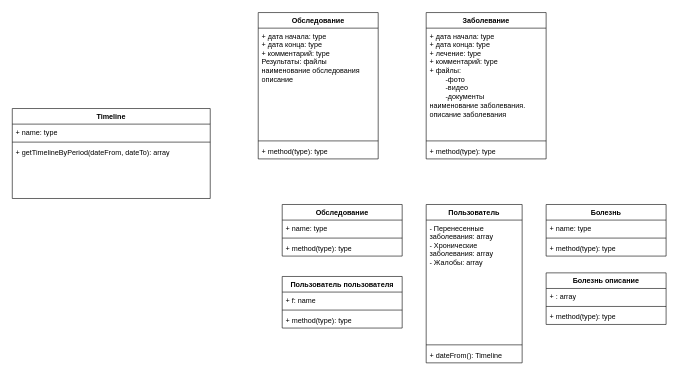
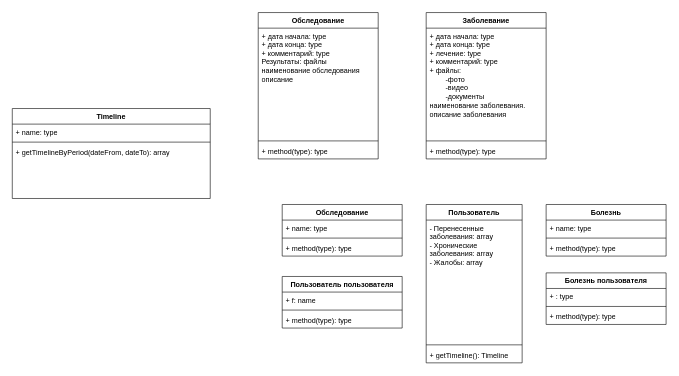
  <mxCell id="0" />
  <mxCell id="1" parent="0" />
  <mxCell id="2" value="Болезнь" style="swimlane;fontStyle=1;align=center;verticalAlign=top;childLayout=stackLayout;horizontal=1;startSize=26;horizontalStack=0;resizeParent=1;resizeParentMax=0;resizeLast=0;collapsible=1;marginBottom=0;whiteSpace=wrap;html=1;" parent="1" vertex="1"><mxGeometry x="910" y="340" width="200" height="86" as="geometry" /></mxCell>
  <mxCell id="3" value="+ name: type" style="text;strokeColor=none;fillColor=none;align=left;verticalAlign=top;spacingLeft=4;spacingRight=4;overflow=hidden;rotatable=0;points=[[0,0.5],[1,0.5]];portConstraint=eastwest;whiteSpace=wrap;html=1;" parent="2" vertex="1"><mxGeometry y="26" width="200" height="26" as="geometry" /></mxCell>
  <mxCell id="4" value="" style="line;strokeWidth=1;fillColor=none;align=left;verticalAlign=middle;spacingTop=-1;spacingLeft=3;spacingRight=3;rotatable=0;labelPosition=right;points=[];portConstraint=eastwest;strokeColor=inherit;" parent="2" vertex="1"><mxGeometry y="52" width="200" height="8" as="geometry" /></mxCell>
  <mxCell id="5" value="+ method(type): type" style="text;strokeColor=none;fillColor=none;align=left;verticalAlign=top;spacingLeft=4;spacingRight=4;overflow=hidden;rotatable=0;points=[[0,0.5],[1,0.5]];portConstraint=eastwest;whiteSpace=wrap;html=1;" parent="2" vertex="1"><mxGeometry y="60" width="200" height="26" as="geometry" /></mxCell>
  <mxCell id="6" value="Пользователь" style="swimlane;fontStyle=1;align=center;verticalAlign=top;childLayout=stackLayout;horizontal=1;startSize=26;horizontalStack=0;resizeParent=1;resizeParentMax=0;resizeLast=0;collapsible=1;marginBottom=0;whiteSpace=wrap;html=1;" parent="1" vertex="1"><mxGeometry x="710" y="340" width="160" height="264" as="geometry" /></mxCell>
  <mxCell id="7" value="- Перенесенные заболевания: array&lt;div&gt;- Хронические заболевания: array&lt;br&gt;&lt;/div&gt;&lt;div&gt;- Жалобы: array&lt;br&gt;&lt;/div&gt;" style="text;strokeColor=none;fillColor=none;align=left;verticalAlign=top;spacingLeft=4;spacingRight=4;overflow=hidden;rotatable=0;points=[[0,0.5],[1,0.5]];portConstraint=eastwest;whiteSpace=wrap;html=1;" parent="6" vertex="1"><mxGeometry y="26" width="160" height="204" as="geometry" /></mxCell>
  <mxCell id="8" value="" style="line;strokeWidth=1;fillColor=none;align=left;verticalAlign=middle;spacingTop=-1;spacingLeft=3;spacingRight=3;rotatable=0;labelPosition=right;points=[];portConstraint=eastwest;strokeColor=inherit;" parent="6" vertex="1"><mxGeometry y="230" width="160" height="8" as="geometry" /></mxCell>
- <mxCell id="9" value="+ dateFrom(): Timeline" style="text;strokeColor=none;fillColor=none;align=left;verticalAlign=top;spacingLeft=4;spacingRight=4;overflow=hidden;rotatable=0;points=[[0,0.5],[1,0.5]];portConstraint=eastwest;whiteSpace=wrap;html=1;" parent="6" vertex="1"><mxGeometry y="238" width="160" height="26" as="geometry" /></mxCell>
+ <mxCell id="9" value="+ getTimeline(): Timeline" style="text;strokeColor=none;fillColor=none;align=left;verticalAlign=top;spacingLeft=4;spacingRight=4;overflow=hidden;rotatable=0;points=[[0,0.5],[1,0.5]];portConstraint=eastwest;whiteSpace=wrap;html=1;" parent="6" vertex="1"><mxGeometry y="238" width="160" height="26" as="geometry" /></mxCell>
  <mxCell id="10" value="Обследование" style="swimlane;fontStyle=1;align=center;verticalAlign=top;childLayout=stackLayout;horizontal=1;startSize=26;horizontalStack=0;resizeParent=1;resizeParentMax=0;resizeLast=0;collapsible=1;marginBottom=0;whiteSpace=wrap;html=1;" parent="1" vertex="1"><mxGeometry x="470" y="340" width="200" height="86" as="geometry" /></mxCell>
  <mxCell id="11" value="+ name: type" style="text;strokeColor=none;fillColor=none;align=left;verticalAlign=top;spacingLeft=4;spacingRight=4;overflow=hidden;rotatable=0;points=[[0,0.5],[1,0.5]];portConstraint=eastwest;whiteSpace=wrap;html=1;" parent="10" vertex="1"><mxGeometry y="26" width="200" height="26" as="geometry" /></mxCell>
  <mxCell id="12" value="" style="line;strokeWidth=1;fillColor=none;align=left;verticalAlign=middle;spacingTop=-1;spacingLeft=3;spacingRight=3;rotatable=0;labelPosition=right;points=[];portConstraint=eastwest;strokeColor=inherit;" parent="10" vertex="1"><mxGeometry y="52" width="200" height="8" as="geometry" /></mxCell>
  <mxCell id="13" value="+ method(type): type" style="text;strokeColor=none;fillColor=none;align=left;verticalAlign=top;spacingLeft=4;spacingRight=4;overflow=hidden;rotatable=0;points=[[0,0.5],[1,0.5]];portConstraint=eastwest;whiteSpace=wrap;html=1;" parent="10" vertex="1"><mxGeometry y="60" width="200" height="26" as="geometry" /></mxCell>
  <mxCell id="14" value="Timeline" style="swimlane;fontStyle=1;align=center;verticalAlign=top;childLayout=stackLayout;horizontal=1;startSize=26;horizontalStack=0;resizeParent=1;resizeParentMax=0;resizeLast=0;collapsible=1;marginBottom=0;whiteSpace=wrap;html=1;" parent="1" vertex="1"><mxGeometry x="20" y="180" width="330" height="150" as="geometry" /></mxCell>
  <mxCell id="15" value="+ name: type" style="text;strokeColor=none;fillColor=none;align=left;verticalAlign=top;spacingLeft=4;spacingRight=4;overflow=hidden;rotatable=0;points=[[0,0.5],[1,0.5]];portConstraint=eastwest;whiteSpace=wrap;html=1;" parent="14" vertex="1"><mxGeometry y="26" width="330" height="26" as="geometry" /></mxCell>
  <mxCell id="16" value="" style="line;strokeWidth=1;fillColor=none;align=left;verticalAlign=middle;spacingTop=-1;spacingLeft=3;spacingRight=3;rotatable=0;labelPosition=right;points=[];portConstraint=eastwest;strokeColor=inherit;" parent="14" vertex="1"><mxGeometry y="52" width="330" height="8" as="geometry" /></mxCell>
  <mxCell id="17" value="+ getTimelineByPeriod(dateFrom, dateTo): array" style="text;strokeColor=none;fillColor=none;align=left;verticalAlign=top;spacingLeft=4;spacingRight=4;overflow=hidden;rotatable=0;points=[[0,0.5],[1,0.5]];portConstraint=eastwest;whiteSpace=wrap;html=1;" parent="14" vertex="1"><mxGeometry y="60" width="330" height="90" as="geometry" /></mxCell>
- <mxCell id="18" value="Болезнь описание" style="swimlane;fontStyle=1;align=center;verticalAlign=top;childLayout=stackLayout;horizontal=1;startSize=26;horizontalStack=0;resizeParent=1;resizeParentMax=0;resizeLast=0;collapsible=1;marginBottom=0;whiteSpace=wrap;html=1;" parent="1" vertex="1"><mxGeometry x="910" y="454" width="200" height="86" as="geometry" /></mxCell>
- <mxCell id="19" value="+ : array" style="text;strokeColor=none;fillColor=none;align=left;verticalAlign=top;spacingLeft=4;spacingRight=4;overflow=hidden;rotatable=0;points=[[0,0.5],[1,0.5]];portConstraint=eastwest;whiteSpace=wrap;html=1;" parent="18" vertex="1"><mxGeometry y="26" width="200" height="26" as="geometry" /></mxCell>
+ <mxCell id="18" value="Болезнь пользователя" style="swimlane;fontStyle=1;align=center;verticalAlign=top;childLayout=stackLayout;horizontal=1;startSize=26;horizontalStack=0;resizeParent=1;resizeParentMax=0;resizeLast=0;collapsible=1;marginBottom=0;whiteSpace=wrap;html=1;" parent="1" vertex="1"><mxGeometry x="910" y="454" width="200" height="86" as="geometry" /></mxCell>
+ <mxCell id="19" value="+ : type" style="text;strokeColor=none;fillColor=none;align=left;verticalAlign=top;spacingLeft=4;spacingRight=4;overflow=hidden;rotatable=0;points=[[0,0.5],[1,0.5]];portConstraint=eastwest;whiteSpace=wrap;html=1;" parent="18" vertex="1"><mxGeometry y="26" width="200" height="26" as="geometry" /></mxCell>
  <mxCell id="20" value="" style="line;strokeWidth=1;fillColor=none;align=left;verticalAlign=middle;spacingTop=-1;spacingLeft=3;spacingRight=3;rotatable=0;labelPosition=right;points=[];portConstraint=eastwest;strokeColor=inherit;" parent="18" vertex="1"><mxGeometry y="52" width="200" height="8" as="geometry" /></mxCell>
  <mxCell id="21" value="+ method(type): type" style="text;strokeColor=none;fillColor=none;align=left;verticalAlign=top;spacingLeft=4;spacingRight=4;overflow=hidden;rotatable=0;points=[[0,0.5],[1,0.5]];portConstraint=eastwest;whiteSpace=wrap;html=1;" parent="18" vertex="1"><mxGeometry y="60" width="200" height="26" as="geometry" /></mxCell>
  <mxCell id="22" value="Пользователь пользователя" style="swimlane;fontStyle=1;align=center;verticalAlign=top;childLayout=stackLayout;horizontal=1;startSize=26;horizontalStack=0;resizeParent=1;resizeParentMax=0;resizeLast=0;collapsible=1;marginBottom=0;whiteSpace=wrap;html=1;" parent="1" vertex="1"><mxGeometry x="470" y="460" width="200" height="86" as="geometry" /></mxCell>
  <mxCell id="23" value="+ f: name" style="text;strokeColor=none;fillColor=none;align=left;verticalAlign=top;spacingLeft=4;spacingRight=4;overflow=hidden;rotatable=0;points=[[0,0.5],[1,0.5]];portConstraint=eastwest;whiteSpace=wrap;html=1;" parent="22" vertex="1"><mxGeometry y="26" width="200" height="26" as="geometry" /></mxCell>
  <mxCell id="24" value="" style="line;strokeWidth=1;fillColor=none;align=left;verticalAlign=middle;spacingTop=-1;spacingLeft=3;spacingRight=3;rotatable=0;labelPosition=right;points=[];portConstraint=eastwest;strokeColor=inherit;" parent="22" vertex="1"><mxGeometry y="52" width="200" height="8" as="geometry" /></mxCell>
  <mxCell id="25" value="+ method(type): type" style="text;strokeColor=none;fillColor=none;align=left;verticalAlign=top;spacingLeft=4;spacingRight=4;overflow=hidden;rotatable=0;points=[[0,0.5],[1,0.5]];portConstraint=eastwest;whiteSpace=wrap;html=1;" parent="22" vertex="1"><mxGeometry y="60" width="200" height="26" as="geometry" /></mxCell>
  <mxCell id="26" value="Заболевание" style="swimlane;fontStyle=1;align=center;verticalAlign=top;childLayout=stackLayout;horizontal=1;startSize=26;horizontalStack=0;resizeParent=1;resizeParentMax=0;resizeLast=0;collapsible=1;marginBottom=0;whiteSpace=wrap;html=1;" parent="1" vertex="1"><mxGeometry x="710" y="20" width="200" height="244" as="geometry" /></mxCell>
  <mxCell id="27" value="&lt;div&gt;+ дата начала: type&lt;br&gt;&lt;/div&gt;&lt;div&gt;+ дата конца: type&lt;br&gt;&lt;/div&gt;&lt;div&gt;+ лечение: type&lt;br&gt;&lt;/div&gt;&lt;div&gt;+ комментарий: type&lt;br&gt;&lt;/div&gt;&lt;div&gt;+ файлы:&lt;/div&gt;&lt;div&gt;&lt;span style=&quot;white-space: pre;&quot;&gt;&#09;&lt;/span&gt;-фото&amp;nbsp;&lt;br&gt;&lt;/div&gt;&lt;div&gt;&lt;span style=&quot;white-space: pre;&quot;&gt;&#09;&lt;/span&gt;-видео&lt;br&gt;&lt;/div&gt;&lt;div&gt;&lt;span style=&quot;white-space: pre;&quot;&gt;&#09;&lt;/span&gt;-документы&lt;br&gt;&lt;/div&gt;&lt;div&gt;наименование заболевания.&lt;/div&gt;&lt;div&gt;описание заболевания&lt;/div&gt;" style="text;strokeColor=none;fillColor=none;align=left;verticalAlign=top;spacingLeft=4;spacingRight=4;overflow=hidden;rotatable=0;points=[[0,0.5],[1,0.5]];portConstraint=eastwest;whiteSpace=wrap;html=1;" parent="26" vertex="1"><mxGeometry y="26" width="200" height="184" as="geometry" /></mxCell>
  <mxCell id="28" value="" style="line;strokeWidth=1;fillColor=none;align=left;verticalAlign=middle;spacingTop=-1;spacingLeft=3;spacingRight=3;rotatable=0;labelPosition=right;points=[];portConstraint=eastwest;strokeColor=inherit;" parent="26" vertex="1"><mxGeometry y="210" width="200" height="8" as="geometry" /></mxCell>
  <mxCell id="29" value="+ method(type): type" style="text;strokeColor=none;fillColor=none;align=left;verticalAlign=top;spacingLeft=4;spacingRight=4;overflow=hidden;rotatable=0;points=[[0,0.5],[1,0.5]];portConstraint=eastwest;whiteSpace=wrap;html=1;" parent="26" vertex="1"><mxGeometry y="218" width="200" height="26" as="geometry" /></mxCell>
  <mxCell id="30" value="Обследование" style="swimlane;fontStyle=1;align=center;verticalAlign=top;childLayout=stackLayout;horizontal=1;startSize=26;horizontalStack=0;resizeParent=1;resizeParentMax=0;resizeLast=0;collapsible=1;marginBottom=0;whiteSpace=wrap;html=1;" parent="1" vertex="1"><mxGeometry x="430" y="20" width="200" height="244" as="geometry" /></mxCell>
  <mxCell id="31" value="&lt;div&gt;+ дата начала: type&lt;br&gt;&lt;/div&gt;&lt;div&gt;+ дата конца: type&lt;/div&gt;&lt;div&gt;+ комментарий: type&lt;/div&gt;&lt;div&gt;Результаты: файлы&lt;/div&gt;&lt;div&gt;наименование обследования&lt;/div&gt;&lt;div&gt;описание&lt;/div&gt;" style="text;strokeColor=none;fillColor=none;align=left;verticalAlign=top;spacingLeft=4;spacingRight=4;overflow=hidden;rotatable=0;points=[[0,0.5],[1,0.5]];portConstraint=eastwest;whiteSpace=wrap;html=1;" parent="30" vertex="1"><mxGeometry y="26" width="200" height="184" as="geometry" /></mxCell>
  <mxCell id="32" value="" style="line;strokeWidth=1;fillColor=none;align=left;verticalAlign=middle;spacingTop=-1;spacingLeft=3;spacingRight=3;rotatable=0;labelPosition=right;points=[];portConstraint=eastwest;strokeColor=inherit;" parent="30" vertex="1"><mxGeometry y="210" width="200" height="8" as="geometry" /></mxCell>
  <mxCell id="33" value="+ method(type): type" style="text;strokeColor=none;fillColor=none;align=left;verticalAlign=top;spacingLeft=4;spacingRight=4;overflow=hidden;rotatable=0;points=[[0,0.5],[1,0.5]];portConstraint=eastwest;whiteSpace=wrap;html=1;" parent="30" vertex="1"><mxGeometry y="218" width="200" height="26" as="geometry" /></mxCell>
